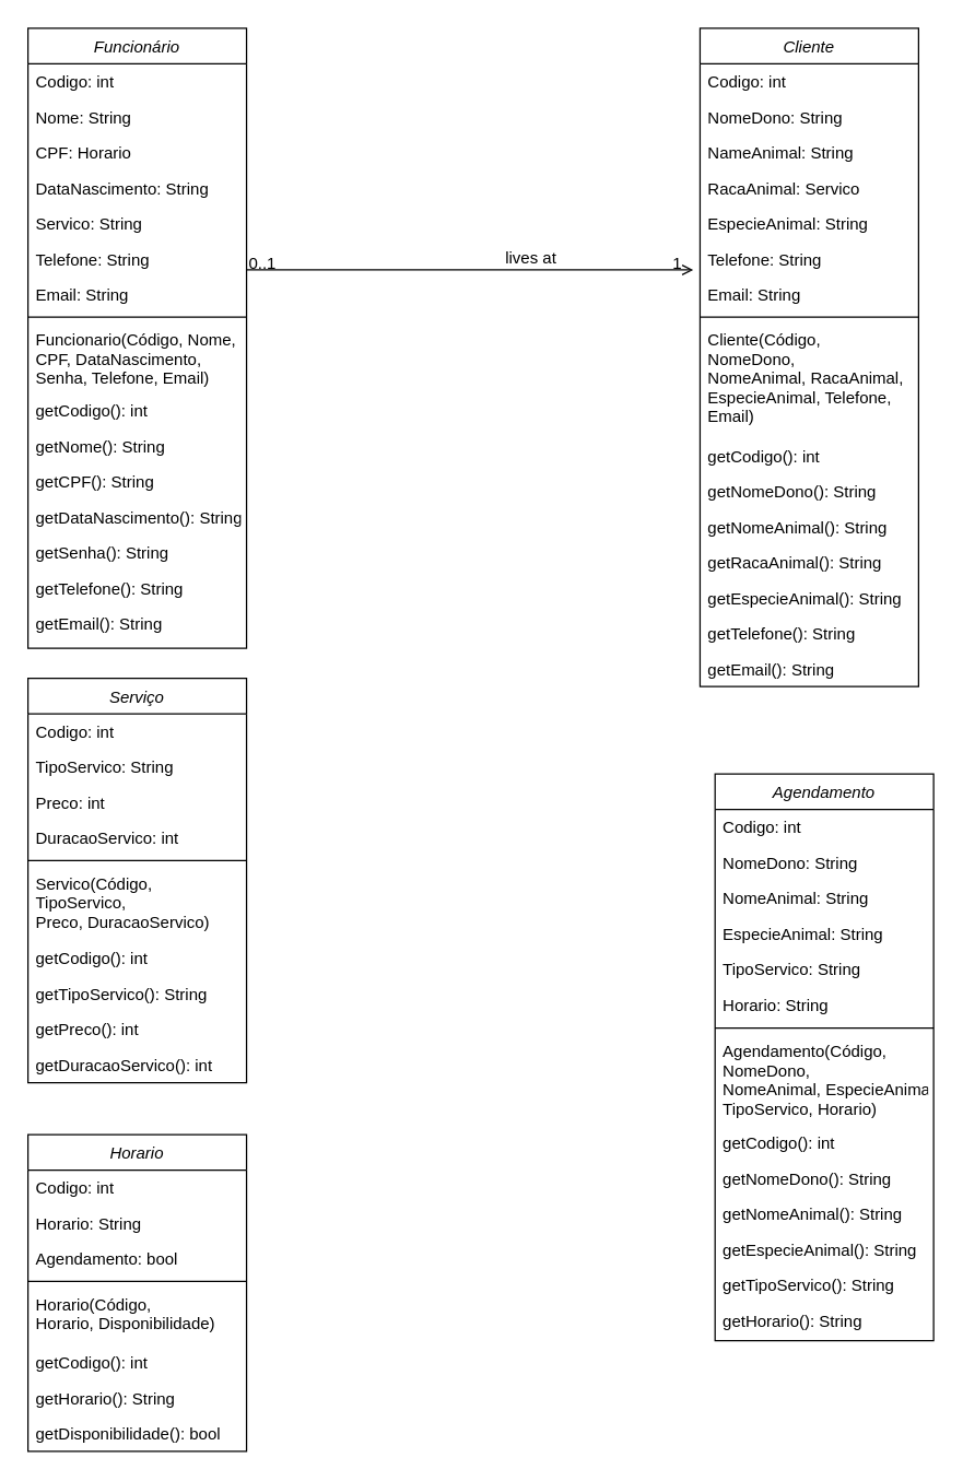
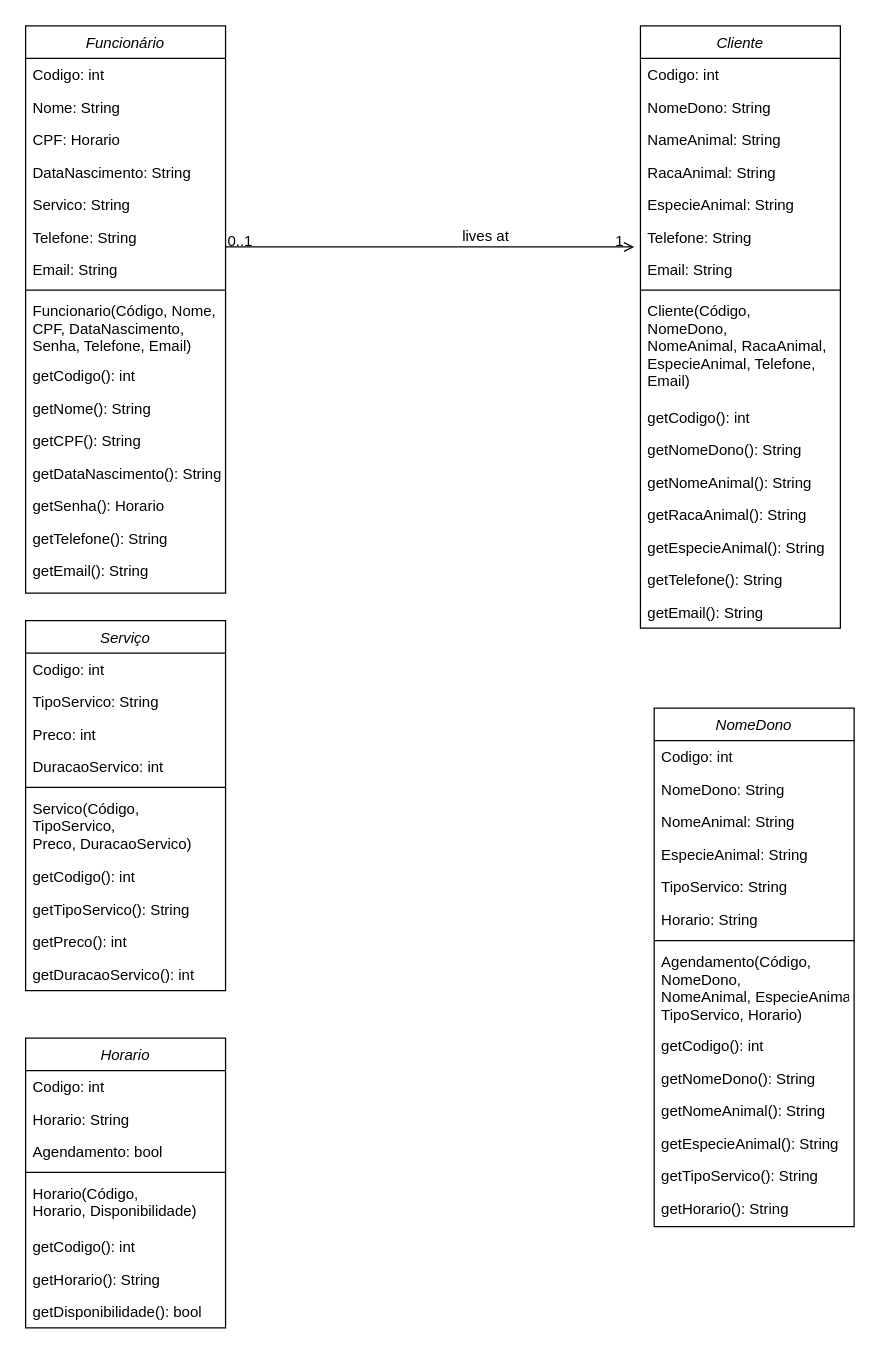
  <mxCell id="0" />
  <mxCell id="1" parent="0" />
  <mxCell id="2" value="Funcionário" style="swimlane;fontStyle=2;align=center;verticalAlign=top;childLayout=stackLayout;horizontal=1;startSize=26;horizontalStack=0;resizeParent=1;resizeLast=0;collapsible=1;marginBottom=0;rounded=0;shadow=0;strokeWidth=1;" parent="1" vertex="1"><mxGeometry x="20" y="20" width="160" height="454" as="geometry"><mxRectangle x="230" y="140" width="160" height="26" as="alternateBounds" /></mxGeometry></mxCell>
  <mxCell id="3" value="Codigo: int" style="text;align=left;verticalAlign=top;spacingLeft=4;spacingRight=4;overflow=hidden;rotatable=0;points=[[0,0.5],[1,0.5]];portConstraint=eastwest;" parent="2" vertex="1"><mxGeometry y="26" width="160" height="26" as="geometry" /></mxCell>
  <mxCell id="4" value="Nome: String" style="text;align=left;verticalAlign=top;spacingLeft=4;spacingRight=4;overflow=hidden;rotatable=0;points=[[0,0.5],[1,0.5]];portConstraint=eastwest;" vertex="1" parent="2"><mxGeometry y="52" width="160" height="26" as="geometry" /></mxCell>
  <mxCell id="5" value="CPF: Horario" style="text;align=left;verticalAlign=top;spacingLeft=4;spacingRight=4;overflow=hidden;rotatable=0;points=[[0,0.5],[1,0.5]];portConstraint=eastwest;" vertex="1" parent="2"><mxGeometry y="78" width="160" height="26" as="geometry" /></mxCell>
  <mxCell id="6" value="DataNascimento: String" style="text;align=left;verticalAlign=top;spacingLeft=4;spacingRight=4;overflow=hidden;rotatable=0;points=[[0,0.5],[1,0.5]];portConstraint=eastwest;" vertex="1" parent="2"><mxGeometry y="104" width="160" height="26" as="geometry" /></mxCell>
  <mxCell id="7" value="Servico: String" style="text;align=left;verticalAlign=top;spacingLeft=4;spacingRight=4;overflow=hidden;rotatable=0;points=[[0,0.5],[1,0.5]];portConstraint=eastwest;" vertex="1" parent="2"><mxGeometry y="130" width="160" height="26" as="geometry" /></mxCell>
  <mxCell id="8" value="Telefone: String" style="text;align=left;verticalAlign=top;spacingLeft=4;spacingRight=4;overflow=hidden;rotatable=0;points=[[0,0.5],[1,0.5]];portConstraint=eastwest;" vertex="1" parent="2"><mxGeometry y="156" width="160" height="26" as="geometry" /></mxCell>
  <mxCell id="9" value="Email: String" style="text;align=left;verticalAlign=top;spacingLeft=4;spacingRight=4;overflow=hidden;rotatable=0;points=[[0,0.5],[1,0.5]];portConstraint=eastwest;" vertex="1" parent="2"><mxGeometry y="182" width="160" height="26" as="geometry" /></mxCell>
  <mxCell id="10" value="" style="line;html=1;strokeWidth=1;align=left;verticalAlign=middle;spacingTop=-1;spacingLeft=3;spacingRight=3;rotatable=0;labelPosition=right;points=[];portConstraint=eastwest;" parent="2" vertex="1"><mxGeometry y="208" width="160" height="7" as="geometry" /></mxCell>
  <mxCell id="11" value="Funcionario(Código, Nome, &#10;CPF, DataNascimento, &#10;Senha, Telefone, Email)" style="text;align=left;verticalAlign=top;spacingLeft=4;spacingRight=4;overflow=hidden;rotatable=0;points=[[0,0.5],[1,0.5]];portConstraint=eastwest;" parent="2" vertex="1"><mxGeometry y="215" width="160" height="52" as="geometry" /></mxCell>
  <mxCell id="12" value="getCodigo(): int" style="text;align=left;verticalAlign=top;spacingLeft=4;spacingRight=4;overflow=hidden;rotatable=0;points=[[0,0.5],[1,0.5]];portConstraint=eastwest;" vertex="1" parent="2"><mxGeometry y="267" width="160" height="26" as="geometry" /></mxCell>
  <mxCell id="13" value="getNome(): String" style="text;align=left;verticalAlign=top;spacingLeft=4;spacingRight=4;overflow=hidden;rotatable=0;points=[[0,0.5],[1,0.5]];portConstraint=eastwest;" vertex="1" parent="2"><mxGeometry y="293" width="160" height="26" as="geometry" /></mxCell>
  <mxCell id="14" value="getCPF(): String" style="text;align=left;verticalAlign=top;spacingLeft=4;spacingRight=4;overflow=hidden;rotatable=0;points=[[0,0.5],[1,0.5]];portConstraint=eastwest;" vertex="1" parent="2"><mxGeometry y="319" width="160" height="26" as="geometry" /></mxCell>
  <mxCell id="15" value="getDataNascimento(): String" style="text;align=left;verticalAlign=top;spacingLeft=4;spacingRight=4;overflow=hidden;rotatable=0;points=[[0,0.5],[1,0.5]];portConstraint=eastwest;" vertex="1" parent="2"><mxGeometry y="345" width="160" height="26" as="geometry" /></mxCell>
- <mxCell id="16" value="getSenha(): String" style="text;align=left;verticalAlign=top;spacingLeft=4;spacingRight=4;overflow=hidden;rotatable=0;points=[[0,0.5],[1,0.5]];portConstraint=eastwest;" vertex="1" parent="2"><mxGeometry y="371" width="160" height="26" as="geometry" /></mxCell>
+ <mxCell id="16" value="getSenha(): Horario" style="text;align=left;verticalAlign=top;spacingLeft=4;spacingRight=4;overflow=hidden;rotatable=0;points=[[0,0.5],[1,0.5]];portConstraint=eastwest;" vertex="1" parent="2"><mxGeometry y="371" width="160" height="26" as="geometry" /></mxCell>
  <mxCell id="17" value="getTelefone(): String" style="text;align=left;verticalAlign=top;spacingLeft=4;spacingRight=4;overflow=hidden;rotatable=0;points=[[0,0.5],[1,0.5]];portConstraint=eastwest;" vertex="1" parent="2"><mxGeometry y="397" width="160" height="26" as="geometry" /></mxCell>
  <mxCell id="18" value="getEmail(): String" style="text;align=left;verticalAlign=top;spacingLeft=4;spacingRight=4;overflow=hidden;rotatable=0;points=[[0,0.5],[1,0.5]];portConstraint=eastwest;" vertex="1" parent="2"><mxGeometry y="423" width="160" height="26" as="geometry" /></mxCell>
  <mxCell id="19" value="" style="endArrow=open;shadow=0;strokeWidth=1;rounded=0;curved=0;endFill=1;edgeStyle=elbowEdgeStyle;elbow=vertical;" parent="1" source="2" edge="1"><mxGeometry x="0.5" y="41" relative="1" as="geometry"><mxPoint x="377" y="200" as="sourcePoint" /><mxPoint x="507" y="197" as="targetPoint" /><mxPoint x="-40" y="32" as="offset" /></mxGeometry></mxCell>
  <mxCell id="20" value="0..1" style="resizable=0;align=left;verticalAlign=bottom;labelBackgroundColor=none;fontSize=12;" parent="19" connectable="0" vertex="1"><mxGeometry x="-1" relative="1" as="geometry"><mxPoint y="4" as="offset" /></mxGeometry></mxCell>
  <mxCell id="21" value="1" style="resizable=0;align=right;verticalAlign=bottom;labelBackgroundColor=none;fontSize=12;" parent="19" connectable="0" vertex="1"><mxGeometry x="1" relative="1" as="geometry"><mxPoint x="-7" y="4" as="offset" /></mxGeometry></mxCell>
  <mxCell id="22" value="lives at" style="text;html=1;resizable=0;points=[];;align=center;verticalAlign=middle;labelBackgroundColor=none;rounded=0;shadow=0;strokeWidth=1;fontSize=12;" parent="19" vertex="1" connectable="0"><mxGeometry x="0.5" y="49" relative="1" as="geometry"><mxPoint x="-38" y="40" as="offset" /></mxGeometry></mxCell>
  <mxCell id="23" value="Cliente" style="swimlane;fontStyle=2;align=center;verticalAlign=top;childLayout=stackLayout;horizontal=1;startSize=26;horizontalStack=0;resizeParent=1;resizeLast=0;collapsible=1;marginBottom=0;rounded=0;shadow=0;strokeWidth=1;" vertex="1" parent="1"><mxGeometry x="512" y="20" width="160" height="482" as="geometry"><mxRectangle x="230" y="140" width="160" height="26" as="alternateBounds" /></mxGeometry></mxCell>
  <mxCell id="24" value="Codigo: int" style="text;align=left;verticalAlign=top;spacingLeft=4;spacingRight=4;overflow=hidden;rotatable=0;points=[[0,0.5],[1,0.5]];portConstraint=eastwest;" vertex="1" parent="23"><mxGeometry y="26" width="160" height="26" as="geometry" /></mxCell>
  <mxCell id="25" value="NomeDono: String" style="text;align=left;verticalAlign=top;spacingLeft=4;spacingRight=4;overflow=hidden;rotatable=0;points=[[0,0.5],[1,0.5]];portConstraint=eastwest;" vertex="1" parent="23"><mxGeometry y="52" width="160" height="26" as="geometry" /></mxCell>
  <mxCell id="26" value="NameAnimal: String" style="text;align=left;verticalAlign=top;spacingLeft=4;spacingRight=4;overflow=hidden;rotatable=0;points=[[0,0.5],[1,0.5]];portConstraint=eastwest;" vertex="1" parent="23"><mxGeometry y="78" width="160" height="26" as="geometry" /></mxCell>
- <mxCell id="27" value="RacaAnimal: Servico" style="text;align=left;verticalAlign=top;spacingLeft=4;spacingRight=4;overflow=hidden;rotatable=0;points=[[0,0.5],[1,0.5]];portConstraint=eastwest;" vertex="1" parent="23"><mxGeometry y="104" width="160" height="26" as="geometry" /></mxCell>
+ <mxCell id="27" value="RacaAnimal: String" style="text;align=left;verticalAlign=top;spacingLeft=4;spacingRight=4;overflow=hidden;rotatable=0;points=[[0,0.5],[1,0.5]];portConstraint=eastwest;" vertex="1" parent="23"><mxGeometry y="104" width="160" height="26" as="geometry" /></mxCell>
  <mxCell id="28" value="EspecieAnimal: String" style="text;align=left;verticalAlign=top;spacingLeft=4;spacingRight=4;overflow=hidden;rotatable=0;points=[[0,0.5],[1,0.5]];portConstraint=eastwest;" vertex="1" parent="23"><mxGeometry y="130" width="160" height="26" as="geometry" /></mxCell>
  <mxCell id="29" value="Telefone: String" style="text;align=left;verticalAlign=top;spacingLeft=4;spacingRight=4;overflow=hidden;rotatable=0;points=[[0,0.5],[1,0.5]];portConstraint=eastwest;" vertex="1" parent="23"><mxGeometry y="156" width="160" height="26" as="geometry" /></mxCell>
  <mxCell id="30" value="Email: String" style="text;align=left;verticalAlign=top;spacingLeft=4;spacingRight=4;overflow=hidden;rotatable=0;points=[[0,0.5],[1,0.5]];portConstraint=eastwest;" vertex="1" parent="23"><mxGeometry y="182" width="160" height="26" as="geometry" /></mxCell>
  <mxCell id="31" value="" style="line;html=1;strokeWidth=1;align=left;verticalAlign=middle;spacingTop=-1;spacingLeft=3;spacingRight=3;rotatable=0;labelPosition=right;points=[];portConstraint=eastwest;" vertex="1" parent="23"><mxGeometry y="208" width="160" height="7" as="geometry" /></mxCell>
  <mxCell id="32" value="Cliente(Código, &#10;NomeDono, &#10;NomeAnimal, RacaAnimal, &#10;EspecieAnimal, Telefone, &#10;Email)" style="text;align=left;verticalAlign=top;spacingLeft=4;spacingRight=4;overflow=hidden;rotatable=0;points=[[0,0.5],[1,0.5]];portConstraint=eastwest;" vertex="1" parent="23"><mxGeometry y="215" width="160" height="85" as="geometry" /></mxCell>
  <mxCell id="33" value="getCodigo(): int" style="text;align=left;verticalAlign=top;spacingLeft=4;spacingRight=4;overflow=hidden;rotatable=0;points=[[0,0.5],[1,0.5]];portConstraint=eastwest;" vertex="1" parent="23"><mxGeometry y="300" width="160" height="26" as="geometry" /></mxCell>
  <mxCell id="34" value="getNomeDono(): String" style="text;align=left;verticalAlign=top;spacingLeft=4;spacingRight=4;overflow=hidden;rotatable=0;points=[[0,0.5],[1,0.5]];portConstraint=eastwest;" vertex="1" parent="23"><mxGeometry y="326" width="160" height="26" as="geometry" /></mxCell>
  <mxCell id="35" value="getNomeAnimal(): String" style="text;align=left;verticalAlign=top;spacingLeft=4;spacingRight=4;overflow=hidden;rotatable=0;points=[[0,0.5],[1,0.5]];portConstraint=eastwest;" vertex="1" parent="23"><mxGeometry y="352" width="160" height="26" as="geometry" /></mxCell>
  <mxCell id="36" value="getRacaAnimal(): String" style="text;align=left;verticalAlign=top;spacingLeft=4;spacingRight=4;overflow=hidden;rotatable=0;points=[[0,0.5],[1,0.5]];portConstraint=eastwest;" vertex="1" parent="23"><mxGeometry y="378" width="160" height="26" as="geometry" /></mxCell>
  <mxCell id="37" value="getEspecieAnimal(): String" style="text;align=left;verticalAlign=top;spacingLeft=4;spacingRight=4;overflow=hidden;rotatable=0;points=[[0,0.5],[1,0.5]];portConstraint=eastwest;" vertex="1" parent="23"><mxGeometry y="404" width="160" height="26" as="geometry" /></mxCell>
  <mxCell id="38" value="getTelefone(): String" style="text;align=left;verticalAlign=top;spacingLeft=4;spacingRight=4;overflow=hidden;rotatable=0;points=[[0,0.5],[1,0.5]];portConstraint=eastwest;" vertex="1" parent="23"><mxGeometry y="430" width="160" height="26" as="geometry" /></mxCell>
  <mxCell id="39" value="getEmail(): String" style="text;align=left;verticalAlign=top;spacingLeft=4;spacingRight=4;overflow=hidden;rotatable=0;points=[[0,0.5],[1,0.5]];portConstraint=eastwest;" vertex="1" parent="23"><mxGeometry y="456" width="160" height="26" as="geometry" /></mxCell>
  <mxCell id="40" value="Serviço" style="swimlane;fontStyle=2;align=center;verticalAlign=top;childLayout=stackLayout;horizontal=1;startSize=26;horizontalStack=0;resizeParent=1;resizeLast=0;collapsible=1;marginBottom=0;rounded=0;shadow=0;strokeWidth=1;" vertex="1" parent="1"><mxGeometry x="20" y="496" width="160" height="296" as="geometry"><mxRectangle x="230" y="140" width="160" height="26" as="alternateBounds" /></mxGeometry></mxCell>
  <mxCell id="41" value="Codigo: int" style="text;align=left;verticalAlign=top;spacingLeft=4;spacingRight=4;overflow=hidden;rotatable=0;points=[[0,0.5],[1,0.5]];portConstraint=eastwest;" vertex="1" parent="40"><mxGeometry y="26" width="160" height="26" as="geometry" /></mxCell>
  <mxCell id="42" value="TipoServico: String" style="text;align=left;verticalAlign=top;spacingLeft=4;spacingRight=4;overflow=hidden;rotatable=0;points=[[0,0.5],[1,0.5]];portConstraint=eastwest;" vertex="1" parent="40"><mxGeometry y="52" width="160" height="26" as="geometry" /></mxCell>
  <mxCell id="43" value="Preco: int" style="text;align=left;verticalAlign=top;spacingLeft=4;spacingRight=4;overflow=hidden;rotatable=0;points=[[0,0.5],[1,0.5]];portConstraint=eastwest;" vertex="1" parent="40"><mxGeometry y="78" width="160" height="26" as="geometry" /></mxCell>
  <mxCell id="44" value="DuracaoServico: int" style="text;align=left;verticalAlign=top;spacingLeft=4;spacingRight=4;overflow=hidden;rotatable=0;points=[[0,0.5],[1,0.5]];portConstraint=eastwest;" vertex="1" parent="40"><mxGeometry y="104" width="160" height="26" as="geometry" /></mxCell>
  <mxCell id="45" value="" style="line;html=1;strokeWidth=1;align=left;verticalAlign=middle;spacingTop=-1;spacingLeft=3;spacingRight=3;rotatable=0;labelPosition=right;points=[];portConstraint=eastwest;" vertex="1" parent="40"><mxGeometry y="130" width="160" height="7" as="geometry" /></mxCell>
  <mxCell id="46" value="Servico(Código, &#10;TipoServico, &#10;Preco, DuracaoServico)" style="text;align=left;verticalAlign=top;spacingLeft=4;spacingRight=4;overflow=hidden;rotatable=0;points=[[0,0.5],[1,0.5]];portConstraint=eastwest;" vertex="1" parent="40"><mxGeometry y="137" width="160" height="55" as="geometry" /></mxCell>
  <mxCell id="47" value="getCodigo(): int" style="text;align=left;verticalAlign=top;spacingLeft=4;spacingRight=4;overflow=hidden;rotatable=0;points=[[0,0.5],[1,0.5]];portConstraint=eastwest;" vertex="1" parent="40"><mxGeometry y="192" width="160" height="26" as="geometry" /></mxCell>
  <mxCell id="48" value="getTipoServico(): String" style="text;align=left;verticalAlign=top;spacingLeft=4;spacingRight=4;overflow=hidden;rotatable=0;points=[[0,0.5],[1,0.5]];portConstraint=eastwest;" vertex="1" parent="40"><mxGeometry y="218" width="160" height="26" as="geometry" /></mxCell>
  <mxCell id="49" value="getPreco(): int" style="text;align=left;verticalAlign=top;spacingLeft=4;spacingRight=4;overflow=hidden;rotatable=0;points=[[0,0.5],[1,0.5]];portConstraint=eastwest;" vertex="1" parent="40"><mxGeometry y="244" width="160" height="26" as="geometry" /></mxCell>
  <mxCell id="50" value="getDuracaoServico(): int" style="text;align=left;verticalAlign=top;spacingLeft=4;spacingRight=4;overflow=hidden;rotatable=0;points=[[0,0.5],[1,0.5]];portConstraint=eastwest;" vertex="1" parent="40"><mxGeometry y="270" width="160" height="26" as="geometry" /></mxCell>
- <mxCell id="51" value="Agendamento" style="swimlane;fontStyle=2;align=center;verticalAlign=top;childLayout=stackLayout;horizontal=1;startSize=26;horizontalStack=0;resizeParent=1;resizeLast=0;collapsible=1;marginBottom=0;rounded=0;shadow=0;strokeWidth=1;" vertex="1" parent="1"><mxGeometry x="523" y="566" width="160" height="415" as="geometry"><mxRectangle x="230" y="140" width="160" height="26" as="alternateBounds" /></mxGeometry></mxCell>
+ <mxCell id="51" value="NomeDono" style="swimlane;fontStyle=2;align=center;verticalAlign=top;childLayout=stackLayout;horizontal=1;startSize=26;horizontalStack=0;resizeParent=1;resizeLast=0;collapsible=1;marginBottom=0;rounded=0;shadow=0;strokeWidth=1;" vertex="1" parent="1"><mxGeometry x="523" y="566" width="160" height="415" as="geometry"><mxRectangle x="230" y="140" width="160" height="26" as="alternateBounds" /></mxGeometry></mxCell>
  <mxCell id="52" value="Codigo: int" style="text;align=left;verticalAlign=top;spacingLeft=4;spacingRight=4;overflow=hidden;rotatable=0;points=[[0,0.5],[1,0.5]];portConstraint=eastwest;" vertex="1" parent="51"><mxGeometry y="26" width="160" height="26" as="geometry" /></mxCell>
  <mxCell id="53" value="NomeDono: String" style="text;align=left;verticalAlign=top;spacingLeft=4;spacingRight=4;overflow=hidden;rotatable=0;points=[[0,0.5],[1,0.5]];portConstraint=eastwest;" vertex="1" parent="51"><mxGeometry y="52" width="160" height="26" as="geometry" /></mxCell>
  <mxCell id="54" value="NomeAnimal: String" style="text;align=left;verticalAlign=top;spacingLeft=4;spacingRight=4;overflow=hidden;rotatable=0;points=[[0,0.5],[1,0.5]];portConstraint=eastwest;" vertex="1" parent="51"><mxGeometry y="78" width="160" height="26" as="geometry" /></mxCell>
  <mxCell id="55" value="EspecieAnimal: String" style="text;align=left;verticalAlign=top;spacingLeft=4;spacingRight=4;overflow=hidden;rotatable=0;points=[[0,0.5],[1,0.5]];portConstraint=eastwest;" vertex="1" parent="51"><mxGeometry y="104" width="160" height="26" as="geometry" /></mxCell>
  <mxCell id="56" value="TipoServico: String" style="text;align=left;verticalAlign=top;spacingLeft=4;spacingRight=4;overflow=hidden;rotatable=0;points=[[0,0.5],[1,0.5]];portConstraint=eastwest;" vertex="1" parent="51"><mxGeometry y="130" width="160" height="26" as="geometry" /></mxCell>
  <mxCell id="57" value="Horario: String" style="text;align=left;verticalAlign=top;spacingLeft=4;spacingRight=4;overflow=hidden;rotatable=0;points=[[0,0.5],[1,0.5]];portConstraint=eastwest;" vertex="1" parent="51"><mxGeometry y="156" width="160" height="26" as="geometry" /></mxCell>
  <mxCell id="58" value="" style="line;html=1;strokeWidth=1;align=left;verticalAlign=middle;spacingTop=-1;spacingLeft=3;spacingRight=3;rotatable=0;labelPosition=right;points=[];portConstraint=eastwest;" vertex="1" parent="51"><mxGeometry y="182" width="160" height="8" as="geometry" /></mxCell>
  <mxCell id="59" value="Agendamento(Código, &#10;NomeDono, &#10;NomeAnimal, EspecieAnimal, &#10;TipoServico, Horario)" style="text;align=left;verticalAlign=top;spacingLeft=4;spacingRight=4;overflow=hidden;rotatable=0;points=[[0,0.5],[1,0.5]];portConstraint=eastwest;" vertex="1" parent="51"><mxGeometry y="190" width="160" height="67" as="geometry" /></mxCell>
  <mxCell id="60" value="getCodigo(): int" style="text;align=left;verticalAlign=top;spacingLeft=4;spacingRight=4;overflow=hidden;rotatable=0;points=[[0,0.5],[1,0.5]];portConstraint=eastwest;" vertex="1" parent="51"><mxGeometry y="257" width="160" height="26" as="geometry" /></mxCell>
  <mxCell id="61" value="getNomeDono(): String" style="text;align=left;verticalAlign=top;spacingLeft=4;spacingRight=4;overflow=hidden;rotatable=0;points=[[0,0.5],[1,0.5]];portConstraint=eastwest;" vertex="1" parent="51"><mxGeometry y="283" width="160" height="26" as="geometry" /></mxCell>
  <mxCell id="62" value="getNomeAnimal(): String" style="text;align=left;verticalAlign=top;spacingLeft=4;spacingRight=4;overflow=hidden;rotatable=0;points=[[0,0.5],[1,0.5]];portConstraint=eastwest;" vertex="1" parent="51"><mxGeometry y="309" width="160" height="26" as="geometry" /></mxCell>
  <mxCell id="63" value="getEspecieAnimal(): String" style="text;align=left;verticalAlign=top;spacingLeft=4;spacingRight=4;overflow=hidden;rotatable=0;points=[[0,0.5],[1,0.5]];portConstraint=eastwest;" vertex="1" parent="51"><mxGeometry y="335" width="160" height="26" as="geometry" /></mxCell>
  <mxCell id="64" value="getTipoServico(): String" style="text;align=left;verticalAlign=top;spacingLeft=4;spacingRight=4;overflow=hidden;rotatable=0;points=[[0,0.5],[1,0.5]];portConstraint=eastwest;" vertex="1" parent="51"><mxGeometry y="361" width="160" height="26" as="geometry" /></mxCell>
  <mxCell id="65" value="getHorario(): String" style="text;align=left;verticalAlign=top;spacingLeft=4;spacingRight=4;overflow=hidden;rotatable=0;points=[[0,0.5],[1,0.5]];portConstraint=eastwest;" vertex="1" parent="51"><mxGeometry y="387" width="160" height="26" as="geometry" /></mxCell>
  <mxCell id="66" value="Horario" style="swimlane;fontStyle=2;align=center;verticalAlign=top;childLayout=stackLayout;horizontal=1;startSize=26;horizontalStack=0;resizeParent=1;resizeLast=0;collapsible=1;marginBottom=0;rounded=0;shadow=0;strokeWidth=1;" vertex="1" parent="1"><mxGeometry x="20" y="830" width="160" height="232" as="geometry"><mxRectangle x="230" y="140" width="160" height="26" as="alternateBounds" /></mxGeometry></mxCell>
  <mxCell id="67" value="Codigo: int" style="text;align=left;verticalAlign=top;spacingLeft=4;spacingRight=4;overflow=hidden;rotatable=0;points=[[0,0.5],[1,0.5]];portConstraint=eastwest;" vertex="1" parent="66"><mxGeometry y="26" width="160" height="26" as="geometry" /></mxCell>
  <mxCell id="68" value="Horario: String" style="text;align=left;verticalAlign=top;spacingLeft=4;spacingRight=4;overflow=hidden;rotatable=0;points=[[0,0.5],[1,0.5]];portConstraint=eastwest;" vertex="1" parent="66"><mxGeometry y="52" width="160" height="26" as="geometry" /></mxCell>
  <mxCell id="69" value="Agendamento: bool" style="text;align=left;verticalAlign=top;spacingLeft=4;spacingRight=4;overflow=hidden;rotatable=0;points=[[0,0.5],[1,0.5]];portConstraint=eastwest;" vertex="1" parent="66"><mxGeometry y="78" width="160" height="26" as="geometry" /></mxCell>
  <mxCell id="70" value="" style="line;html=1;strokeWidth=1;align=left;verticalAlign=middle;spacingTop=-1;spacingLeft=3;spacingRight=3;rotatable=0;labelPosition=right;points=[];portConstraint=eastwest;" vertex="1" parent="66"><mxGeometry y="104" width="160" height="7" as="geometry" /></mxCell>
  <mxCell id="71" value="Horario(Código, &#10;Horario, Disponibilidade)" style="text;align=left;verticalAlign=top;spacingLeft=4;spacingRight=4;overflow=hidden;rotatable=0;points=[[0,0.5],[1,0.5]];portConstraint=eastwest;" vertex="1" parent="66"><mxGeometry y="111" width="160" height="43" as="geometry" /></mxCell>
  <mxCell id="72" value="getCodigo(): int" style="text;align=left;verticalAlign=top;spacingLeft=4;spacingRight=4;overflow=hidden;rotatable=0;points=[[0,0.5],[1,0.5]];portConstraint=eastwest;" vertex="1" parent="66"><mxGeometry y="154" width="160" height="26" as="geometry" /></mxCell>
  <mxCell id="73" value="getHorario(): String" style="text;align=left;verticalAlign=top;spacingLeft=4;spacingRight=4;overflow=hidden;rotatable=0;points=[[0,0.5],[1,0.5]];portConstraint=eastwest;" vertex="1" parent="66"><mxGeometry y="180" width="160" height="26" as="geometry" /></mxCell>
  <mxCell id="74" value="getDisponibilidade(): bool" style="text;align=left;verticalAlign=top;spacingLeft=4;spacingRight=4;overflow=hidden;rotatable=0;points=[[0,0.5],[1,0.5]];portConstraint=eastwest;" vertex="1" parent="66"><mxGeometry y="206" width="160" height="26" as="geometry" /></mxCell>
